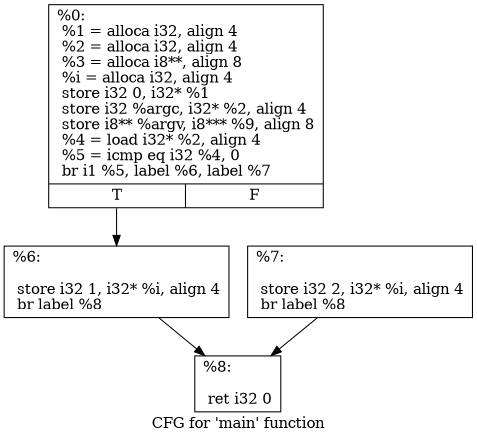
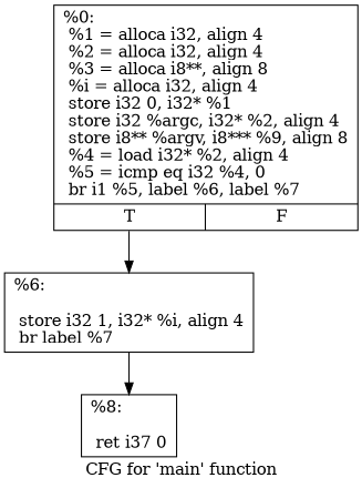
  digraph {
    label="CFG for 'main' function"
    node [shape=record]
    n1 [label="{%0:\l  %1 = alloca i32, align 4\l  %2 = alloca i32, align 4\l  %3 = alloca i8**, align 8\l  %i = alloca i32, align 4\l  store i32 0, i32* %1\l  store i32 %argc, i32* %2, align 4\l  store i8** %argv, i8*** %9, align 8\l  %4 = load i32* %2, align 4\l  %5 = icmp eq i32 %4, 0\l  br i1 %5, label %6, label %7\l|{<s0>T|<s1>F}}"]
-   n2 [label="{%6:\l\l  store i32 1, i32* %i, align 4\l  br label %8\l}"]
-   n3 [label="{%8:\l\l  ret i32 0\l}"]
-   n4 [label="{%7:\l\l  store i32 2, i32* %i, align 4\l  br label %8\l}"]
+   n2 [label="{%6:\l\l  store i32 1, i32* %i, align 4\l  br label %7\l}"]
+   n3 [label="{%8:\l\l  ret i37 0\l}"]
    n1 -> n2 [tailport=s0]
    n2 -> n3
-   n4 -> n3
  }
